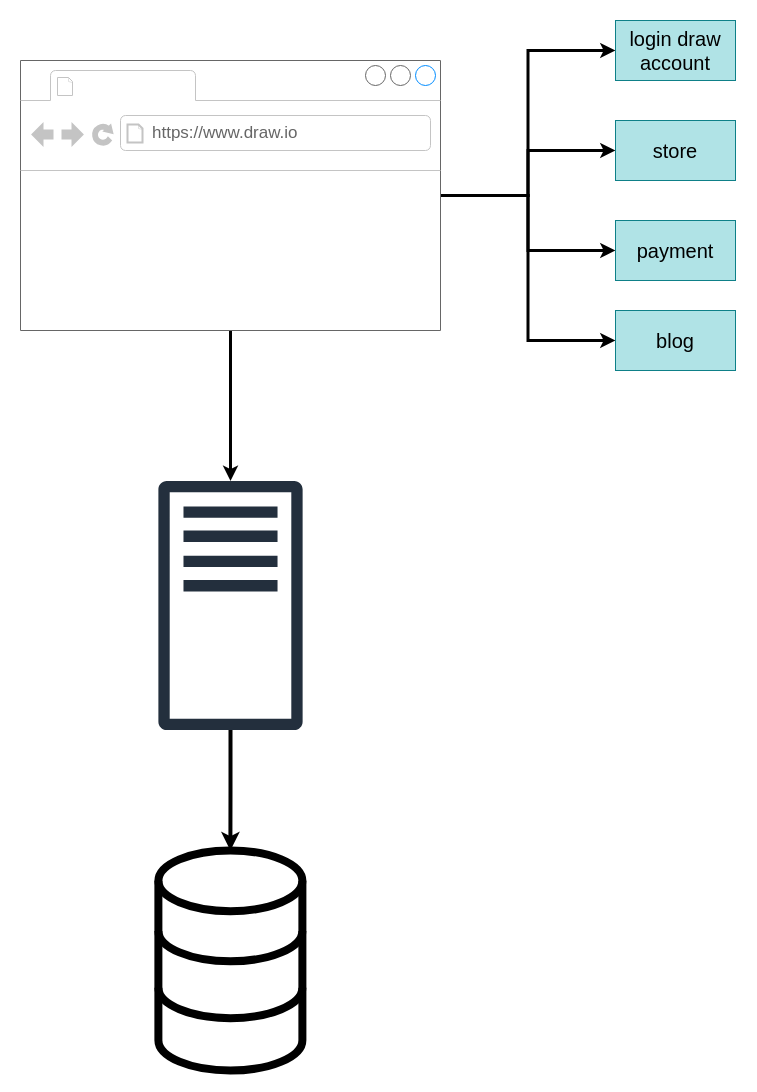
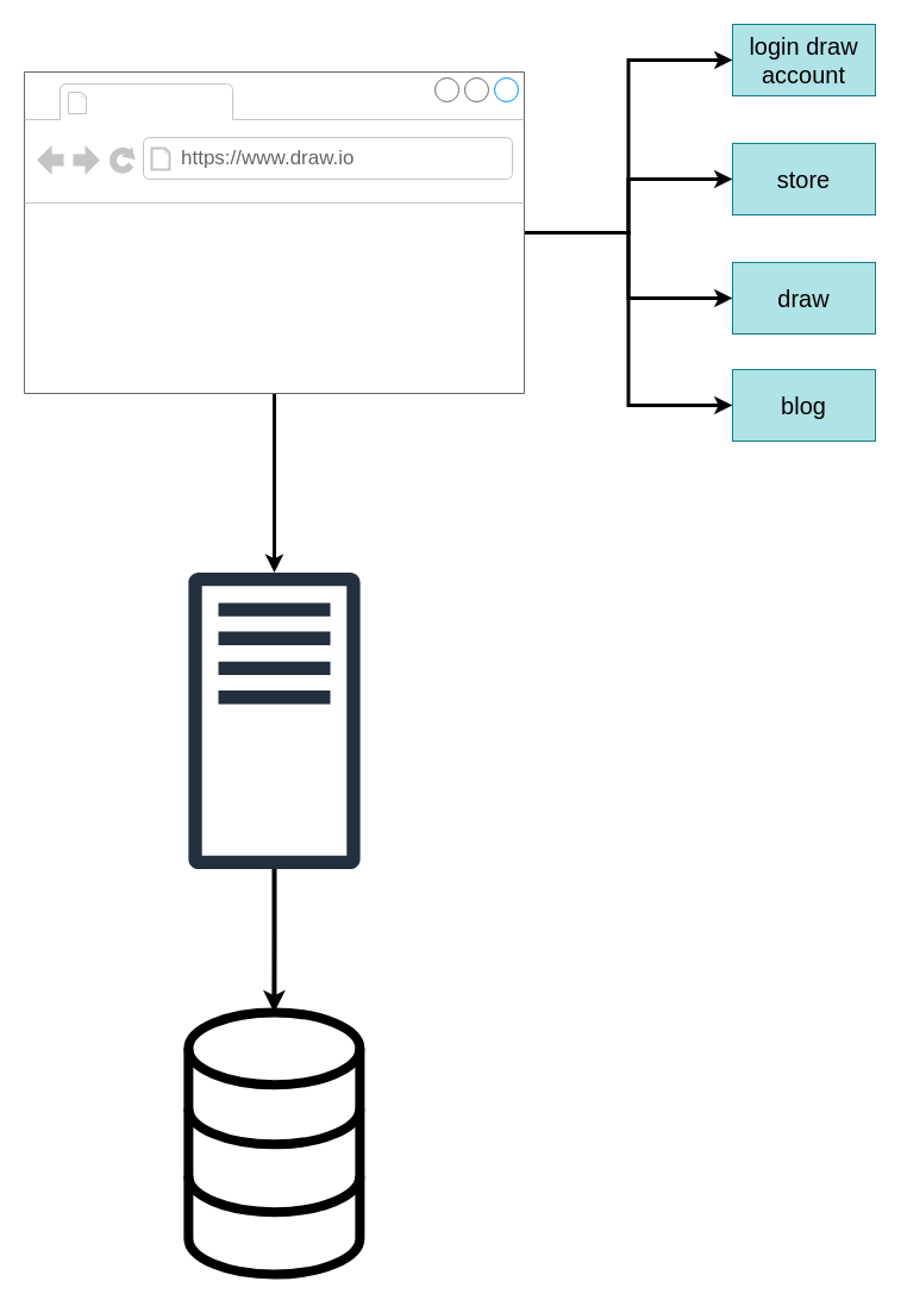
  <mxCell id="0" />
  <mxCell id="1" parent="0" />
  <mxCell id="2" style="edgeStyle=orthogonalEdgeStyle;rounded=0;orthogonalLoop=1;jettySize=auto;html=1;entryX=0;entryY=0.5;entryDx=0;entryDy=0;strokeWidth=3;" edge="1" parent="1" source="7" target="12"><mxGeometry relative="1" as="geometry" /></mxCell>
  <mxCell id="3" style="edgeStyle=orthogonalEdgeStyle;rounded=0;orthogonalLoop=1;jettySize=auto;html=1;entryX=0;entryY=0.5;entryDx=0;entryDy=0;strokeWidth=3;" edge="1" parent="1" source="7" target="13"><mxGeometry relative="1" as="geometry" /></mxCell>
  <mxCell id="4" style="edgeStyle=orthogonalEdgeStyle;rounded=0;orthogonalLoop=1;jettySize=auto;html=1;strokeWidth=3;" edge="1" parent="1" source="7" target="14"><mxGeometry relative="1" as="geometry" /></mxCell>
  <mxCell id="5" style="edgeStyle=orthogonalEdgeStyle;rounded=0;orthogonalLoop=1;jettySize=auto;html=1;strokeWidth=3;" edge="1" parent="1" source="7" target="15"><mxGeometry relative="1" as="geometry" /></mxCell>
  <mxCell id="6" style="edgeStyle=orthogonalEdgeStyle;rounded=0;orthogonalLoop=1;jettySize=auto;html=1;strokeWidth=3;" edge="1" parent="1" source="7" target="10"><mxGeometry relative="1" as="geometry" /></mxCell>
  <mxCell id="7" value="" style="strokeWidth=1;shadow=0;dashed=0;align=center;html=1;shape=mxgraph.mockup.containers.browserWindow;rSize=0;strokeColor=#666666;strokeColor2=#008cff;strokeColor3=#c4c4c4;mainText=,;recursiveResize=0;" vertex="1" parent="1"><mxGeometry x="20" y="60" width="420" height="270" as="geometry" /></mxCell>
  <mxCell id="8" value="https://www.draw.io" style="strokeWidth=1;shadow=0;dashed=0;align=center;html=1;shape=mxgraph.mockup.containers.anchor;rSize=0;fontSize=17;fontColor=#666666;align=left;" vertex="1" parent="7"><mxGeometry x="130" y="60" width="250" height="26" as="geometry" /></mxCell>
  <mxCell id="9" style="edgeStyle=orthogonalEdgeStyle;rounded=0;orthogonalLoop=1;jettySize=auto;html=1;strokeWidth=4;" edge="1" parent="1" source="10" target="11"><mxGeometry relative="1" as="geometry" /></mxCell>
  <mxCell id="10" value="" style="sketch=0;outlineConnect=0;fontColor=#232F3E;gradientColor=none;fillColor=#232F3D;strokeColor=none;dashed=0;verticalLabelPosition=bottom;verticalAlign=top;align=center;html=1;fontSize=12;fontStyle=0;aspect=fixed;pointerEvents=1;shape=mxgraph.aws4.traditional_server;" vertex="1" parent="1"><mxGeometry x="157.89" y="480" width="144.23" height="250" as="geometry" /></mxCell>
  <mxCell id="11" value="" style="html=1;verticalLabelPosition=bottom;align=center;labelBackgroundColor=#ffffff;verticalAlign=top;strokeWidth=8;strokeColor=#000000;shadow=0;dashed=0;shape=mxgraph.ios7.icons.data;" vertex="1" parent="1"><mxGeometry x="157.89" y="850" width="144" height="220" as="geometry" /></mxCell>
  <mxCell id="12" value="&lt;font style=&quot;font-size: 20px;&quot;&gt;login draw account&lt;/font&gt;" style="rounded=0;whiteSpace=wrap;html=1;fillColor=#b0e3e6;strokeColor=#0e8088;" vertex="1" parent="1"><mxGeometry x="615" y="20" width="120" height="60" as="geometry" /></mxCell>
  <mxCell id="13" value="&lt;font style=&quot;font-size: 20px;&quot;&gt;store&lt;/font&gt;" style="rounded=0;whiteSpace=wrap;html=1;fillColor=#b0e3e6;strokeColor=#0e8088;" vertex="1" parent="1"><mxGeometry x="615" y="120" width="120" height="60" as="geometry" /></mxCell>
- <mxCell id="14" value="&lt;font style=&quot;font-size: 20px;&quot;&gt;payment&lt;/font&gt;" style="rounded=0;whiteSpace=wrap;html=1;fillColor=#b0e3e6;strokeColor=#0e8088;" vertex="1" parent="1"><mxGeometry x="615" y="220" width="120" height="60" as="geometry" /></mxCell>
+ <mxCell id="14" value="&lt;font style=&quot;font-size: 20px;&quot;&gt;draw&lt;/font&gt;" style="rounded=0;whiteSpace=wrap;html=1;fillColor=#b0e3e6;strokeColor=#0e8088;" vertex="1" parent="1"><mxGeometry x="615" y="220" width="120" height="60" as="geometry" /></mxCell>
  <mxCell id="15" value="&lt;font style=&quot;font-size: 20px;&quot;&gt;blog&lt;/font&gt;" style="rounded=0;whiteSpace=wrap;html=1;fillColor=#b0e3e6;strokeColor=#0e8088;" vertex="1" parent="1"><mxGeometry x="615" y="310" width="120" height="60" as="geometry" /></mxCell>
